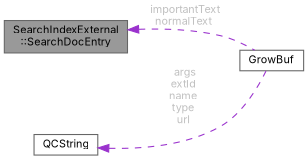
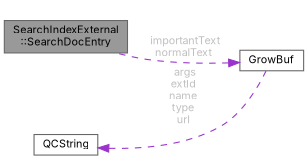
  digraph {
    fontname=Inter
    rankdir=LR
    node [color=gray40 fillcolor=white fontname=Inter fontsize=10 shape=box style=filled]
    edge [color=darkorchid3 dir=back fontcolor=grey fontname=Inter fontsize=10 labelfontname=Helvetica labelfontsize=10 style=dashed]
    n1 [fillcolor=grey60 fontcolor=black height=0.2 label="SearchIndexExternal\l::SearchDocEntry" width=0.4]
    n2 [height=0.2 label=QCString width=0.4]
    n3 [height=0.2 label=GrowBuf width=0.4]
    n2 -> n3 [label=" args\nextId\nname\ntype\nurl"]
-   n1 -> n3 [label=" importantText\nnormalText"]
+   n3 -> n1 [label=" importantText\nnormalText"]
  }
